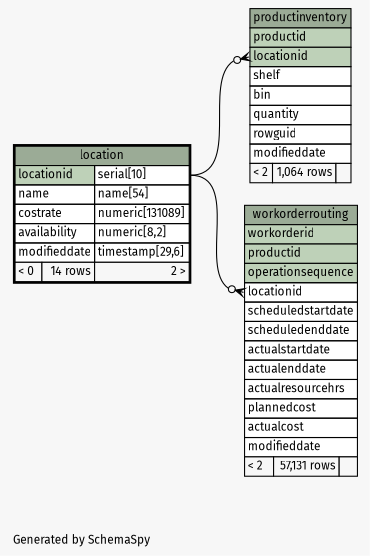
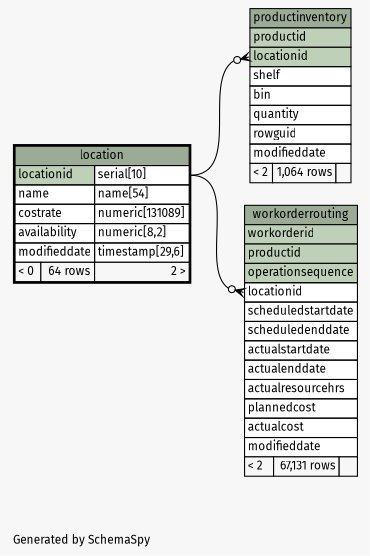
  digraph {
    bgcolor="#f7f7f7"
    fontname="Fira Sans"
    fontsize=11
    label="\nGenerated by SchemaSpy"
    labeljust=l
    nodesep=0.18
    rankdir=RL
    ranksep=0.46
    node [fontname="Fira Sans" fontsize=11 shape=plaintext]
    edge [arrowhead=none arrowsize=0.8 arrowtail=crowodot dir=back fontname="Fira Sans" headport="locationid.type:e" tailport="locationid:w"]
    n1 [label=<     <TABLE BORDER="0" CELLBORDER="1" CELLSPACING="0" BGCOLOR="#ffffff">       <TR><TD COLSPAN="3" BGCOLOR="#9bab96" ALIGN="CENTER">productinventory</TD></TR>       <TR><TD PORT="productid" COLSPAN="3" BGCOLOR="#bed1b8" ALIGN="LEFT">productid</TD></TR>       <TR><TD PORT="locationid" COLSPAN="3" BGCOLOR="#bed1b8" ALIGN="LEFT">locationid</TD></TR>       <TR><TD PORT="shelf" COLSPAN="3" ALIGN="LEFT">shelf</TD></TR>       <TR><TD PORT="bin" COLSPAN="3" ALIGN="LEFT">bin</TD></TR>       <TR><TD PORT="quantity" COLSPAN="3" ALIGN="LEFT">quantity</TD></TR>       <TR><TD PORT="rowguid" COLSPAN="3" ALIGN="LEFT">rowguid</TD></TR>       <TR><TD PORT="modifieddate" COLSPAN="3" ALIGN="LEFT">modifieddate</TD></TR>       <TR><TD ALIGN="LEFT" BGCOLOR="#f7f7f7">&lt; 2</TD><TD ALIGN="RIGHT" BGCOLOR="#f7f7f7">1,064 rows</TD><TD ALIGN="RIGHT" BGCOLOR="#f7f7f7">  </TD></TR>     </TABLE>>]
-   n2 [label=<     <TABLE BORDER="2" CELLBORDER="1" CELLSPACING="0" BGCOLOR="#ffffff">       <TR><TD COLSPAN="3" BGCOLOR="#9bab96" ALIGN="CENTER">location</TD></TR>       <TR><TD PORT="locationid" COLSPAN="2" BGCOLOR="#bed1b8" ALIGN="LEFT">locationid</TD><TD PORT="locationid.type" ALIGN="LEFT">serial[10]</TD></TR>       <TR><TD PORT="name" COLSPAN="2" ALIGN="LEFT">name</TD><TD PORT="name.type" ALIGN="LEFT">name[54]</TD></TR>       <TR><TD PORT="costrate" COLSPAN="2" ALIGN="LEFT">costrate</TD><TD PORT="costrate.type" ALIGN="LEFT">numeric[131089]</TD></TR>       <TR><TD PORT="availability" COLSPAN="2" ALIGN="LEFT">availability</TD><TD PORT="availability.type" ALIGN="LEFT">numeric[8,2]</TD></TR>       <TR><TD PORT="modifieddate" COLSPAN="2" ALIGN="LEFT">modifieddate</TD><TD PORT="modifieddate.type" ALIGN="LEFT">timestamp[29,6]</TD></TR>       <TR><TD ALIGN="LEFT" BGCOLOR="#f7f7f7">&lt; 0</TD><TD ALIGN="RIGHT" BGCOLOR="#f7f7f7">14 rows</TD><TD ALIGN="RIGHT" BGCOLOR="#f7f7f7">2 &gt;</TD></TR>     </TABLE>>]
-   n3 [label=<     <TABLE BORDER="0" CELLBORDER="1" CELLSPACING="0" BGCOLOR="#ffffff">       <TR><TD COLSPAN="3" BGCOLOR="#9bab96" ALIGN="CENTER">workorderrouting</TD></TR>       <TR><TD PORT="workorderid" COLSPAN="3" BGCOLOR="#bed1b8" ALIGN="LEFT">workorderid</TD></TR>       <TR><TD PORT="productid" COLSPAN="3" BGCOLOR="#bed1b8" ALIGN="LEFT">productid</TD></TR>       <TR><TD PORT="operationsequence" COLSPAN="3" BGCOLOR="#bed1b8" ALIGN="LEFT">operationsequence</TD></TR>       <TR><TD PORT="locationid" COLSPAN="3" ALIGN="LEFT">locationid</TD></TR>       <TR><TD PORT="scheduledstartdate" COLSPAN="3" ALIGN="LEFT">scheduledstartdate</TD></TR>       <TR><TD PORT="scheduledenddate" COLSPAN="3" ALIGN="LEFT">scheduledenddate</TD></TR>       <TR><TD PORT="actualstartdate" COLSPAN="3" ALIGN="LEFT">actualstartdate</TD></TR>       <TR><TD PORT="actualenddate" COLSPAN="3" ALIGN="LEFT">actualenddate</TD></TR>       <TR><TD PORT="actualresourcehrs" COLSPAN="3" ALIGN="LEFT">actualresourcehrs</TD></TR>       <TR><TD PORT="plannedcost" COLSPAN="3" ALIGN="LEFT">plannedcost</TD></TR>       <TR><TD PORT="actualcost" COLSPAN="3" ALIGN="LEFT">actualcost</TD></TR>       <TR><TD PORT="modifieddate" COLSPAN="3" ALIGN="LEFT">modifieddate</TD></TR>       <TR><TD ALIGN="LEFT" BGCOLOR="#f7f7f7">&lt; 2</TD><TD ALIGN="RIGHT" BGCOLOR="#f7f7f7">57,131 rows</TD><TD ALIGN="RIGHT" BGCOLOR="#f7f7f7">  </TD></TR>     </TABLE>>]
+   n2 [label=<     <TABLE BORDER="2" CELLBORDER="1" CELLSPACING="0" BGCOLOR="#ffffff">       <TR><TD COLSPAN="3" BGCOLOR="#9bab96" ALIGN="CENTER">location</TD></TR>       <TR><TD PORT="locationid" COLSPAN="2" BGCOLOR="#bed1b8" ALIGN="LEFT">locationid</TD><TD PORT="locationid.type" ALIGN="LEFT">serial[10]</TD></TR>       <TR><TD PORT="name" COLSPAN="2" ALIGN="LEFT">name</TD><TD PORT="name.type" ALIGN="LEFT">name[54]</TD></TR>       <TR><TD PORT="costrate" COLSPAN="2" ALIGN="LEFT">costrate</TD><TD PORT="costrate.type" ALIGN="LEFT">numeric[131089]</TD></TR>       <TR><TD PORT="availability" COLSPAN="2" ALIGN="LEFT">availability</TD><TD PORT="availability.type" ALIGN="LEFT">numeric[8,2]</TD></TR>       <TR><TD PORT="modifieddate" COLSPAN="2" ALIGN="LEFT">modifieddate</TD><TD PORT="modifieddate.type" ALIGN="LEFT">timestamp[29,6]</TD></TR>       <TR><TD ALIGN="LEFT" BGCOLOR="#f7f7f7">&lt; 0</TD><TD ALIGN="RIGHT" BGCOLOR="#f7f7f7">64 rows</TD><TD ALIGN="RIGHT" BGCOLOR="#f7f7f7">2 &gt;</TD></TR>     </TABLE>>]
+   n3 [label=<     <TABLE BORDER="0" CELLBORDER="1" CELLSPACING="0" BGCOLOR="#ffffff">       <TR><TD COLSPAN="3" BGCOLOR="#9bab96" ALIGN="CENTER">workorderrouting</TD></TR>       <TR><TD PORT="workorderid" COLSPAN="3" BGCOLOR="#bed1b8" ALIGN="LEFT">workorderid</TD></TR>       <TR><TD PORT="productid" COLSPAN="3" BGCOLOR="#bed1b8" ALIGN="LEFT">productid</TD></TR>       <TR><TD PORT="operationsequence" COLSPAN="3" BGCOLOR="#bed1b8" ALIGN="LEFT">operationsequence</TD></TR>       <TR><TD PORT="locationid" COLSPAN="3" ALIGN="LEFT">locationid</TD></TR>       <TR><TD PORT="scheduledstartdate" COLSPAN="3" ALIGN="LEFT">scheduledstartdate</TD></TR>       <TR><TD PORT="scheduledenddate" COLSPAN="3" ALIGN="LEFT">scheduledenddate</TD></TR>       <TR><TD PORT="actualstartdate" COLSPAN="3" ALIGN="LEFT">actualstartdate</TD></TR>       <TR><TD PORT="actualenddate" COLSPAN="3" ALIGN="LEFT">actualenddate</TD></TR>       <TR><TD PORT="actualresourcehrs" COLSPAN="3" ALIGN="LEFT">actualresourcehrs</TD></TR>       <TR><TD PORT="plannedcost" COLSPAN="3" ALIGN="LEFT">plannedcost</TD></TR>       <TR><TD PORT="actualcost" COLSPAN="3" ALIGN="LEFT">actualcost</TD></TR>       <TR><TD PORT="modifieddate" COLSPAN="3" ALIGN="LEFT">modifieddate</TD></TR>       <TR><TD ALIGN="LEFT" BGCOLOR="#f7f7f7">&lt; 2</TD><TD ALIGN="RIGHT" BGCOLOR="#f7f7f7">67,131 rows</TD><TD ALIGN="RIGHT" BGCOLOR="#f7f7f7">  </TD></TR>     </TABLE>>]
    n1 -> n2
    n3 -> n2
  }
